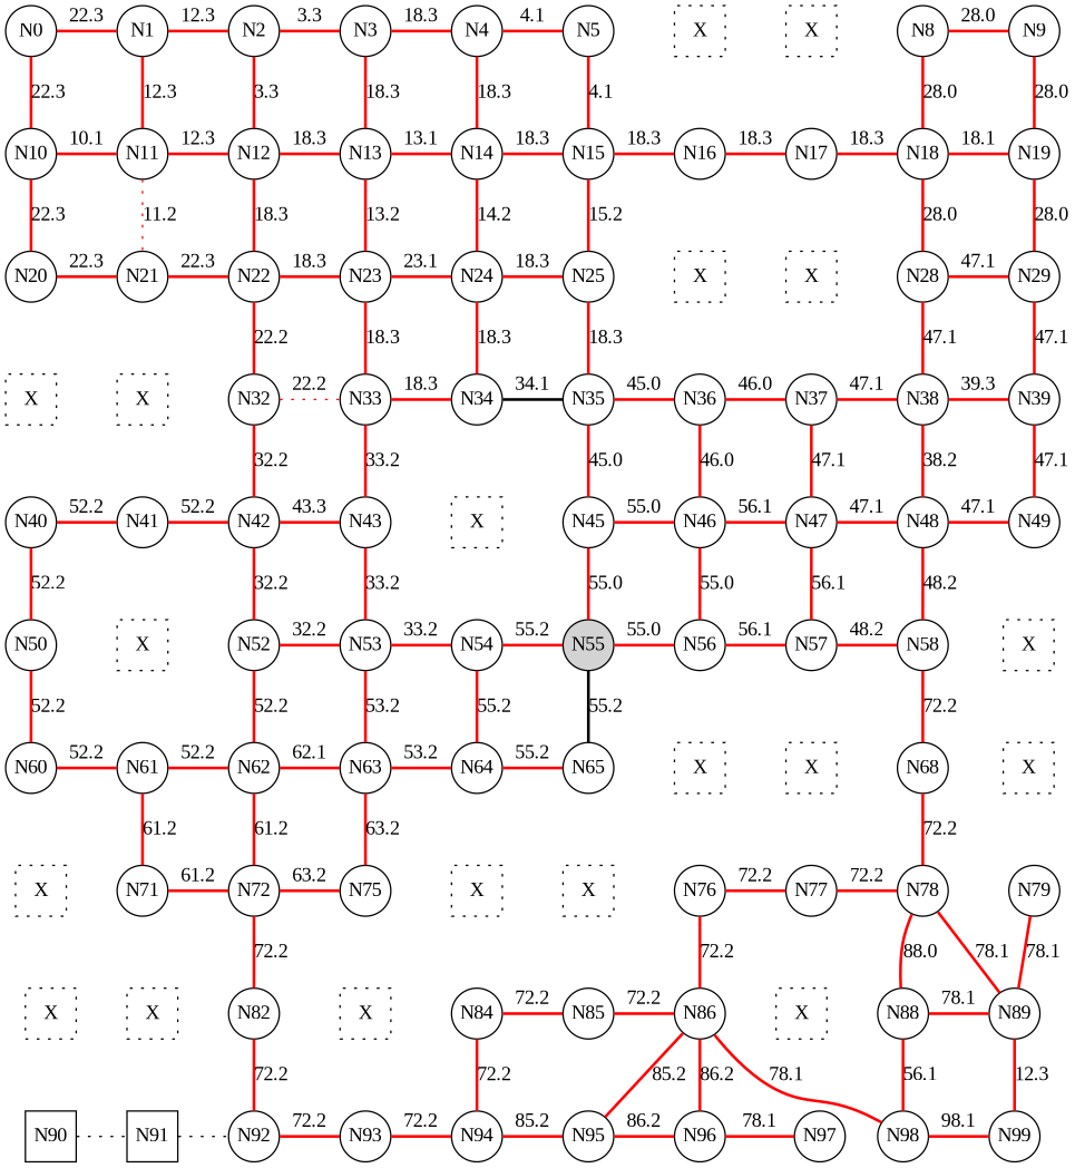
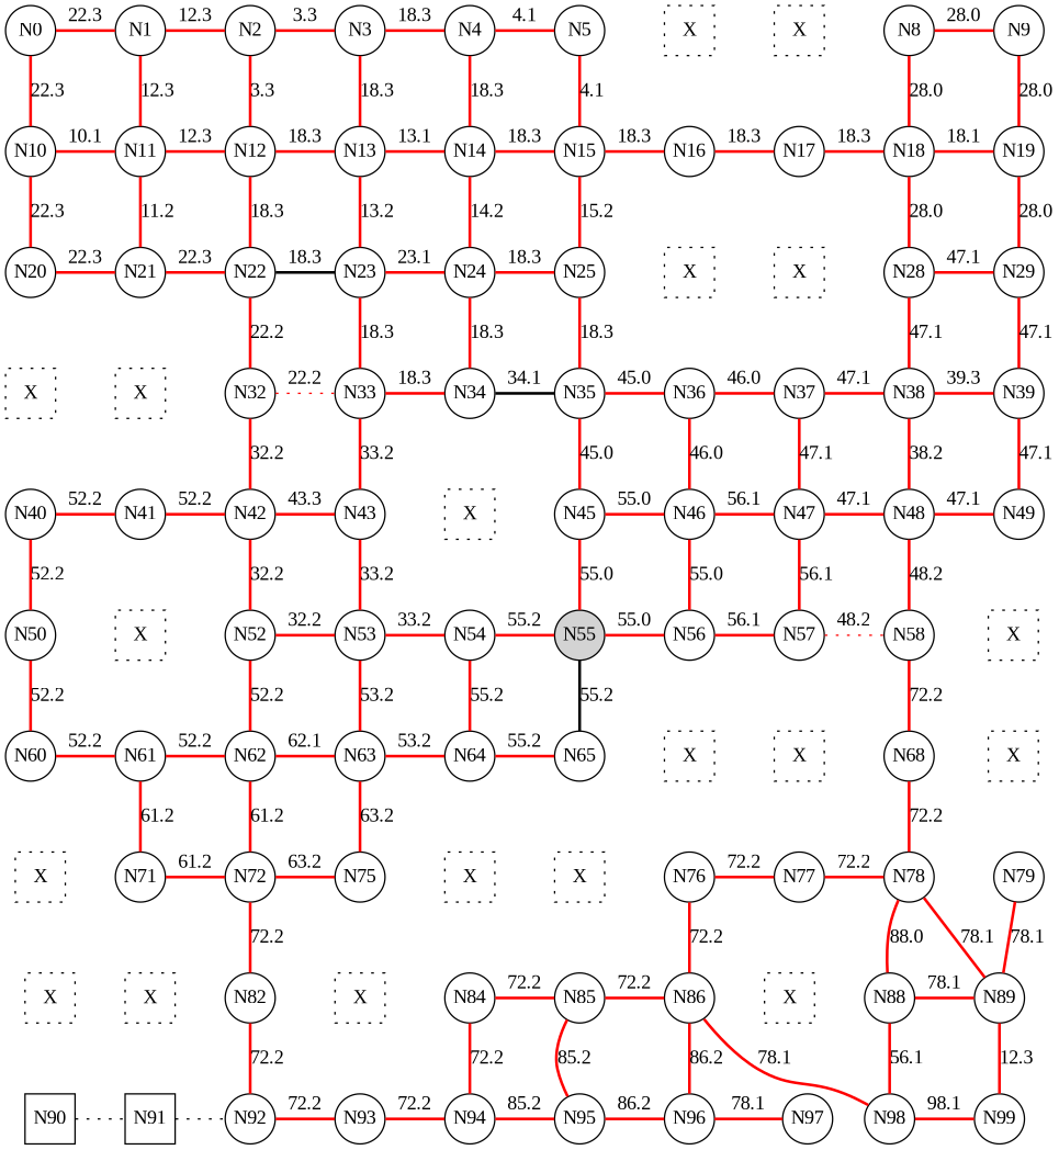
  digraph {
    fontname="Liberation Serif"
    node [fixedsize=true fontname="Liberation Serif" shape=circle]
    edge [color=red dir=none fontname="Liberation Serif" style=bold]
    N0
    N1
    N2
    N3
    N4
    N5
    n7 [label=X shape=square style=dotted]
    n8 [label=X shape=square style=dotted]
    N8
    N9
    N10
    N11
    N12
    N13
    N14
    N15
    N16
    N17
    N18
    N19
    N20
    N21
    N22
    N23
    N24
    N25
    n27 [label=X shape=square style=dotted]
    n28 [label=X shape=square style=dotted]
    N28
    N29
    n31 [label=X shape=square style=dotted]
    n32 [label=X shape=square style=dotted]
    N32
    N33
    N34
    N35
    N36
    N37
    N38
    N39
    N40
    N41
    N42
    N43
    n45 [label=X shape=square style=dotted]
    N45
    N46
    N47
    N48
    N49
    N50
    n52 [label=X shape=square style=dotted]
    N52
    N53
    N54
    N55 [style=filled]
    N56
    N57
    N58
    n60 [label=X shape=square style=dotted]
    N60
    N61
    N62
    N63
    N64
    N65
    n67 [label=X shape=square style=dotted]
    n68 [label=X shape=square style=dotted]
    N68
    n70 [label=X shape=square style=dotted]
    n71 [label=X shape=square style=dotted]
    N71
    N72
    n74 [label=N75]
    n75 [label=X shape=square style=dotted]
    n76 [label=X shape=square style=dotted]
    N76
    N77
    N78
    N79
    n81 [label=X shape=square style=dotted]
    n82 [label=X shape=square style=dotted]
    N82
    n84 [label=X shape=square style=dotted]
    N84
    N85
    N86
    n88 [label=X shape=square style=dotted]
    N88
    N89
    N90 [shape=square]
    N91 [shape=square]
    N92
    N93
    N94
    N95
    N96
    N97
    N98
    N99
    subgraph sub_1 {
      rank=same
      N0
      N1
      N2
      N3
      N4
      N5
      n7
      n8
      N8
      N9
    }
    subgraph sub_2 {
      rank=same
      N10
      N11
      N12
      N13
      N14
      N15
      N16
      N17
      N18
      N19
    }
    subgraph sub_3 {
      rank=same
      N20
      N21
      N22
      N23
      N24
      N25
      n27
      n28
      N28
      N29
    }
    subgraph sub_4 {
      rank=same
      n31
      n32
      N32
      N33
      N34
      N35
      N36
      N37
      N38
      N39
    }
    subgraph sub_5 {
      rank=same
      N40
      N41
      N42
      N43
      n45
      N45
      N46
      N47
      N48
      N49
    }
    subgraph sub_6 {
      rank=same
      N50
      n52
      N52
      N53
      N54
      N55
      N56
      N57
      N58
      n60
    }
    subgraph sub_7 {
      rank=same
      N60
      N61
      N62
      N63
      N64
      N65
      n67
      n68
      N68
      n70
    }
    subgraph sub_8 {
      rank=same
      n71
      N71
      N72
      n74
      n75
      n76
      N76
      N77
      N78
      N79
    }
    subgraph sub_9 {
      rank=same
      n81
      n82
      N82
      n84
      N84
      N85
      N86
      n88
      N88
      N89
    }
    subgraph sub_10 {
      rank=same
      N90
      N91
      N92
      N93
      N94
      N95
      N96
      N97
      N98
      N99
    }
    N0 -> N1 [label=22.3]
    N0 -> N10 [label=22.3]
    N1 -> N2 [label=12.3]
    N1 -> N11 [label=12.3]
    N2 -> N3 [label=3.3]
    N2 -> N12 [label=3.3]
    N3 -> N4 [label=18.3]
    N3 -> N13 [label=18.3]
    N4 -> N5 [label=4.1]
    N4 -> N14 [label=18.3]
    N5 -> n7 [label=" " style=invis color=""]
    N5 -> N15 [label=4.1]
    n7 -> n8 [label=" " style=invis color=""]
    n7 -> N16 [label=" " style=invis color=""]
    n8 -> N8 [label=" " style=invis color=""]
    n8 -> N17 [label=" " style=invis color=""]
    N8 -> N9 [label=28.0]
    N8 -> N18 [label=28.0]
    N9 -> N19 [label=28.0]
    N10 -> N11 [label=10.1]
    N10 -> N20 [label=22.3]
    N11 -> N12 [label=12.3]
-   N11 -> N21 [label=11.2 style=dotted]
+   N11 -> N21 [label=11.2]
    N12 -> N13 [label=18.3]
    N12 -> N22 [label=18.3]
    N13 -> N14 [label=13.1]
    N13 -> N23 [label=13.2]
    N14 -> N15 [label=18.3]
    N14 -> N24 [label=14.2]
    N15 -> N16 [label=18.3]
    N15 -> N25 [label=15.2]
    N16 -> N17 [label=18.3]
    N16 -> n27 [label=" " style=invis color=""]
    N17 -> N18 [label=18.3]
    N17 -> n28 [label=" " style=invis color=""]
    N18 -> N19 [label=18.1]
    N18 -> N28 [label=28.0]
    N19 -> N29 [label=28.0]
    N20 -> N21 [label=22.3]
    N20 -> n31 [label=" " style=invis color=""]
    N21 -> N22 [label=22.3]
    N21 -> n32 [label=" " style=invis color=""]
-   N22 -> N23 [label=18.3]
+   N22 -> N23 [color=black label=18.3]
    N22 -> N32 [label=22.2]
    N23 -> N24 [label=23.1]
    N23 -> N33 [label=18.3]
    N24 -> N25 [label=18.3]
    N24 -> N34 [label=18.3]
    N25 -> n27 [label=" " style=invis color=""]
    N25 -> N35 [label=18.3]
    n27 -> n28 [label=" " style=invis color=""]
    n27 -> N36 [label=" " style=invis color=""]
    n28 -> N28 [label=" " style=invis color=""]
    n28 -> N37 [label=" " style=invis color=""]
    N28 -> N29 [label=47.1]
    N28 -> N38 [label=47.1]
    N29 -> N39 [label=47.1]
    n31 -> n32 [label=" " style=invis color=""]
    n31 -> N40 [label=" " style=invis color=""]
    n32 -> N32 [label=" " style=invis color=""]
    n32 -> N41 [label=" " style=invis color=""]
    N32 -> N33 [label=22.2 style=dotted]
    N32 -> N42 [label=32.2]
    N33 -> N34 [label=18.3]
    N33 -> N43 [label=33.2]
    N34 -> N35 [color=black label=34.1]
    N34 -> n45 [label=" " style=invis color=""]
    N35 -> N36 [label=45.0]
    N35 -> N45 [label=45.0]
    N36 -> N37 [label=46.0]
    N36 -> N46 [label=46.0]
    N37 -> N38 [label=47.1]
    N37 -> N47 [label=47.1]
    N38 -> N39 [label=39.3]
    N38 -> N48 [label=38.2]
    N39 -> N49 [label=47.1]
    N40 -> N41 [label=52.2]
    N40 -> N50 [label=52.2]
    N41 -> N42 [label=52.2]
    N41 -> n52 [label=" " style=invis color=""]
    N42 -> N43 [label=43.3]
    N42 -> N52 [label=32.2]
    N43 -> n45 [label=" " style=invis color=""]
    N43 -> N53 [label=33.2]
    n45 -> N45 [label=" " style=invis color=""]
    n45 -> N54 [label=" " style=invis color=""]
    N45 -> N46 [label=55.0]
    N45 -> N55 [label=55.0]
    N46 -> N47 [label=56.1]
    N46 -> N56 [label=55.0]
    N47 -> N48 [label=47.1]
    N47 -> N57 [label=56.1]
    N48 -> N49 [label=47.1]
    N48 -> N58 [label=48.2]
    N49 -> n60 [label=" " style=invis color=""]
    N50 -> n52 [label=" " style=invis color=""]
    N50 -> N60 [label=52.2]
    n52 -> N52 [label=" " style=invis color=""]
    n52 -> N61 [label=" " style=invis color=""]
    N52 -> N53 [label=32.2]
    N52 -> N62 [label=52.2]
    N53 -> N54 [label=33.2]
    N53 -> N63 [label=53.2]
    N54 -> N55 [label=55.2]
    N54 -> N64 [label=55.2]
    N55 -> N56 [label=55.0]
    N55 -> N65 [color=black label=55.2]
    N56 -> N57 [label=56.1]
    N56 -> n67 [label=" " style=invis color=""]
-   N57 -> N58 [label=48.2]
+   N57 -> N58 [label=48.2 style=dotted]
    N57 -> n68 [label=" " style=invis color=""]
    N58 -> n60 [label=" " style=invis color=""]
    N58 -> N68 [label=72.2]
    n60 -> n70 [label=" " style=invis color=""]
    N60 -> N61 [label=52.2]
    N60 -> n71 [label=" " style=invis color=""]
    N61 -> N62 [label=52.2]
    N61 -> N71 [label=61.2]
    N62 -> N63 [label=62.1]
    N62 -> N72 [label=61.2]
    N63 -> N64 [label=53.2]
    N63 -> n74 [label=63.2]
    N64 -> N65 [label=55.2]
    N64 -> n75 [label=" " style=invis color=""]
    N65 -> n67 [label=" " style=invis color=""]
    N65 -> n76 [label=" " style=invis color=""]
    n67 -> n68 [label=" " style=invis color=""]
    n67 -> N76 [label=" " style=invis color=""]
    n68 -> N68 [label=" " style=invis color=""]
    n68 -> N77 [label=" " style=invis color=""]
    N68 -> n70 [label=" " style=invis color=""]
    N68 -> N78 [label=72.2]
    n70 -> N79 [label=" " style=invis color=""]
    n71 -> N71 [label=" " style=invis color=""]
    n71 -> n81 [label=" " style=invis color=""]
    N71 -> N72 [label=61.2]
    N71 -> n82 [label=" " style=invis color=""]
    N72 -> n74 [label=63.2]
    N72 -> N82 [label=72.2]
    n74 -> n75 [label=" " style=invis color=""]
    n74 -> n84 [label=" " style=invis color=""]
    n75 -> n76 [label=" " style=invis color=""]
    n75 -> N84 [label=" " style=invis color=""]
    n76 -> N76 [label=" " style=invis color=""]
    n76 -> N85 [label=" " style=invis color=""]
    N76 -> N77 [label=72.2]
    N76 -> N86 [label=72.2]
    N77 -> N78 [label=72.2]
    N77 -> n88 [label=" " style=invis color=""]
    N78 -> N88 [label=88.0]
    N78 -> N89 [label=78.1]
    N79 -> N89 [label=78.1]
    n81 -> n82 [label=" " style=invis color=""]
    n81 -> N90 [label=" " style=invis color=""]
    n82 -> N82 [label=" " style=invis color=""]
    n82 -> N91 [label=" " style=invis color=""]
    N82 -> n84 [label=" " style=invis color=""]
    N82 -> N92 [label=72.2]
    n84 -> N84 [label=" " style=invis color=""]
    n84 -> N93 [label=" " style=invis color=""]
    N84 -> N85 [label=72.2]
    N84 -> N94 [label=72.2]
    N85 -> N86 [label=72.2]
-   N86 -> N95 [label=85.2]
+   N85 -> N95 [label=85.2]
    N86 -> n88 [label=" " style=invis color=""]
    N86 -> N96 [label=86.2]
    N86 -> N98 [label=78.1]
    n88 -> N88 [label=" " style=invis color=""]
    n88 -> N97 [label=" " style=invis color=""]
    N88 -> N89 [label=78.1]
    N88 -> N98 [label=56.1]
    N89 -> N99 [label=12.3]
    N90 -> N91 [style=dotted color=""]
    N91 -> N92 [style=dotted color=""]
    N92 -> N93 [label=72.2]
    N93 -> N94 [label=72.2]
    N94 -> N95 [label=85.2]
    N95 -> N96 [label=86.2]
    N96 -> N97 [label=78.1]
    N98 -> N99 [label=98.1]
  }
